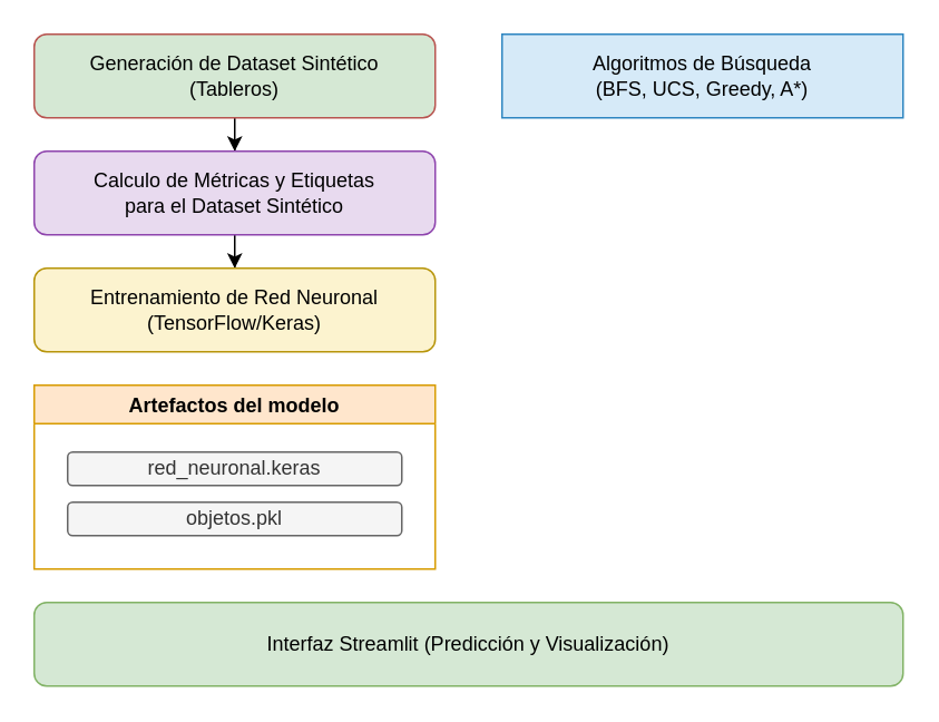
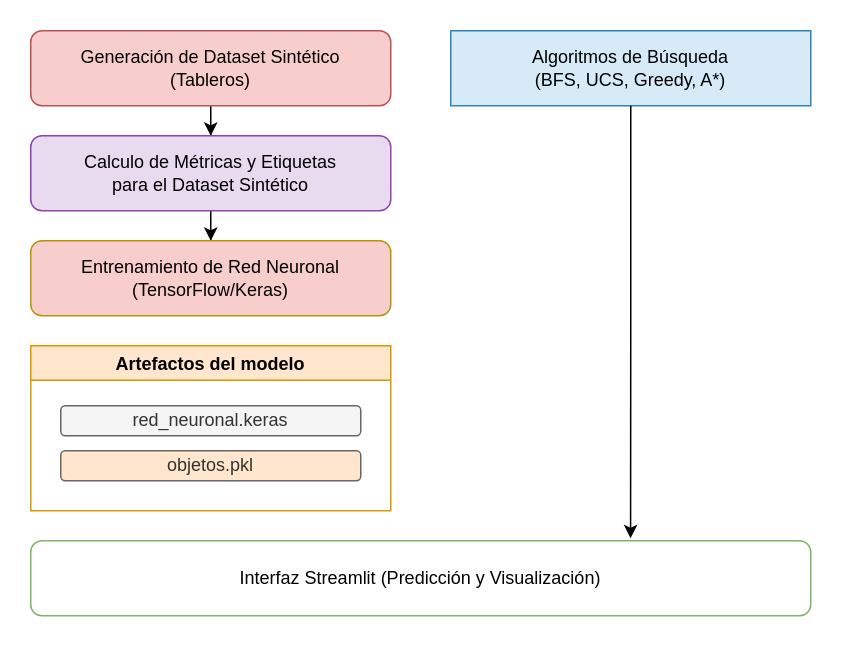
  <mxCell id="0" />
  <mxCell id="1" parent="0" />
  <mxCell id="2" style="edgeStyle=orthogonalEdgeStyle;rounded=0;orthogonalLoop=1;jettySize=auto;html=1;" parent="1" source="3" target="6" edge="1"><mxGeometry relative="1" as="geometry" /></mxCell>
- <mxCell id="3" value="&lt;div&gt;Generación de Dataset Sintético&lt;/div&gt;&lt;div&gt;(Tableros)&lt;/div&gt;" style="rounded=1;whiteSpace=wrap;html=1;fillColor=#d5e8d4;strokeColor=#b85450;" parent="1" vertex="1"><mxGeometry x="20" y="20" width="240" height="50" as="geometry" /></mxCell>
+ <mxCell id="3" value="&lt;div&gt;Generación de Dataset Sintético&lt;/div&gt;&lt;div&gt;(Tableros)&lt;/div&gt;" style="rounded=1;whiteSpace=wrap;html=1;fillColor=#f8cecc;strokeColor=#b85450;" parent="1" vertex="1"><mxGeometry x="20" y="20" width="240" height="50" as="geometry" /></mxCell>
  <mxCell id="4" value="&lt;div&gt;Algoritmos de Búsqueda&lt;/div&gt;&lt;div&gt;(BFS, UCS, Greedy, A*)&lt;/div&gt;" style="whiteSpace=wrap;html=1;fillColor=#D6EAF8;strokeColor=#2E86C1;rounded=0;" parent="1" vertex="1"><mxGeometry x="300" y="20" width="240" height="50" as="geometry" /></mxCell>
  <mxCell id="5" style="edgeStyle=orthogonalEdgeStyle;rounded=0;orthogonalLoop=1;jettySize=auto;html=1;" parent="1" source="6" target="7" edge="1"><mxGeometry relative="1" as="geometry" /></mxCell>
  <mxCell id="6" value="&lt;div&gt;Calculo de Métricas y Etiquetas&lt;/div&gt;&lt;div&gt;para el Dataset Sintético&lt;/div&gt;" style="rounded=1;whiteSpace=wrap;html=1;fillColor=#E8DAEF;strokeColor=#8E44AD" parent="1" vertex="1"><mxGeometry x="20" y="90" width="240" height="50" as="geometry" /></mxCell>
- <mxCell id="7" value="Entrenamiento de Red Neuronal (TensorFlow/Keras)" style="rounded=1;whiteSpace=wrap;html=1;fillColor=#FCF3CF;strokeColor=#B7950B" parent="1" vertex="1"><mxGeometry x="20" y="160" width="240" height="50" as="geometry" /></mxCell>
+ <mxCell id="7" value="Entrenamiento de Red Neuronal (TensorFlow/Keras)" style="rounded=1;whiteSpace=wrap;html=1;fillColor=#f8cecc;strokeColor=#B7950B;" parent="1" vertex="1"><mxGeometry x="20" y="160" width="240" height="50" as="geometry" /></mxCell>
  <mxCell id="8" value="Artefactos del modelo" style="swimlane;fontStyle=1;fillColor=#ffe6cc;strokeColor=#d79b00;" parent="1" vertex="1"><mxGeometry x="20" y="230" width="240" height="110" as="geometry" /></mxCell>
  <mxCell id="9" value="red_neuronal.keras" style="rounded=1;whiteSpace=wrap;html=1;fillColor=#f5f5f5;strokeColor=#666666;fontColor=#333333;" parent="8" vertex="1"><mxGeometry x="20" y="40" width="200" height="20" as="geometry" /></mxCell>
- <mxCell id="10" value="objetos.pkl" style="rounded=1;whiteSpace=wrap;html=1;fillColor=#f5f5f5;strokeColor=#666666;fontColor=#333333;" parent="8" vertex="1"><mxGeometry x="20" y="70" width="200" height="20" as="geometry" /></mxCell>
- <mxCell id="11" value="Interfaz Streamlit (Predicción y Visualización)" style="rounded=1;whiteSpace=wrap;html=1;fillColor=#d5e8d4;strokeColor=#82b366;" parent="1" vertex="1"><mxGeometry x="20" y="360" width="520" height="50" as="geometry" /></mxCell>
+ <mxCell id="10" value="objetos.pkl" style="rounded=1;whiteSpace=wrap;html=1;fillColor=#ffe6cc;strokeColor=#666666;fontColor=#333333;" parent="8" vertex="1"><mxGeometry x="20" y="70" width="200" height="20" as="geometry" /></mxCell>
+ <mxCell id="11" value="Interfaz Streamlit (Predicción y Visualización)" style="rounded=1;whiteSpace=wrap;html=1;fillColor=#ffffff;strokeColor=#82b366;" parent="1" vertex="1"><mxGeometry x="20" y="360" width="520" height="50" as="geometry" /></mxCell>
+ <mxCell id="12" style="edgeStyle=orthogonalEdgeStyle;rounded=0;orthogonalLoop=1;jettySize=auto;html=1;entryX=0.769;entryY=-0.033;entryDx=0;entryDy=0;entryPerimeter=0;" parent="1" source="4" target="11" edge="1"><mxGeometry relative="1" as="geometry" /></mxCell>
